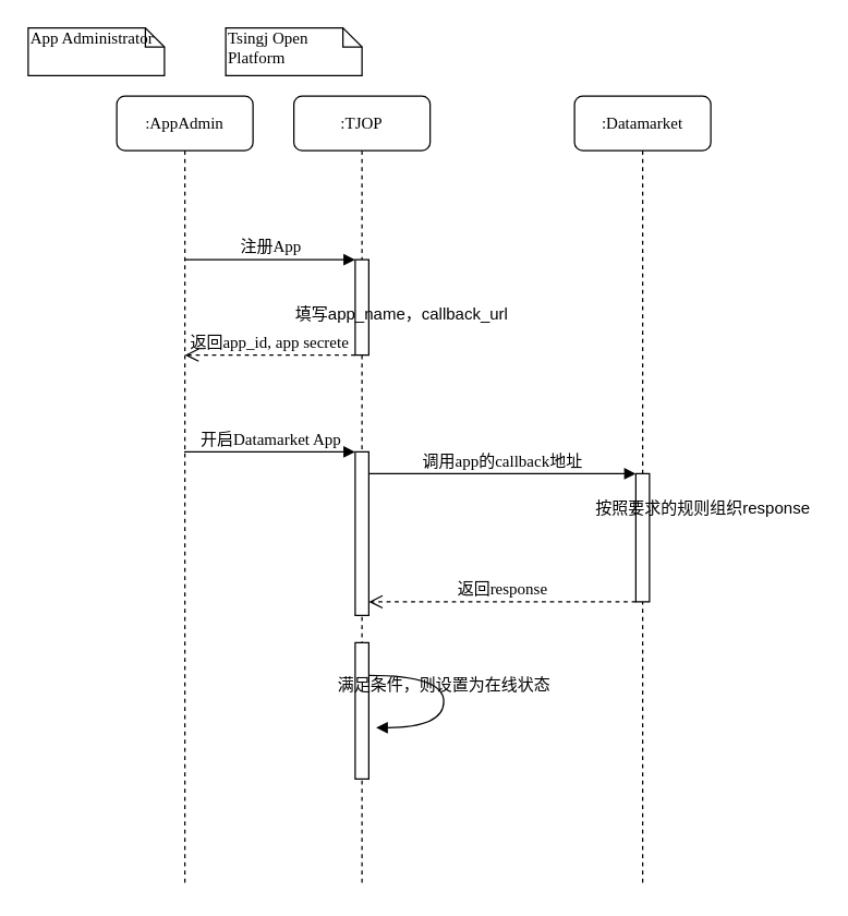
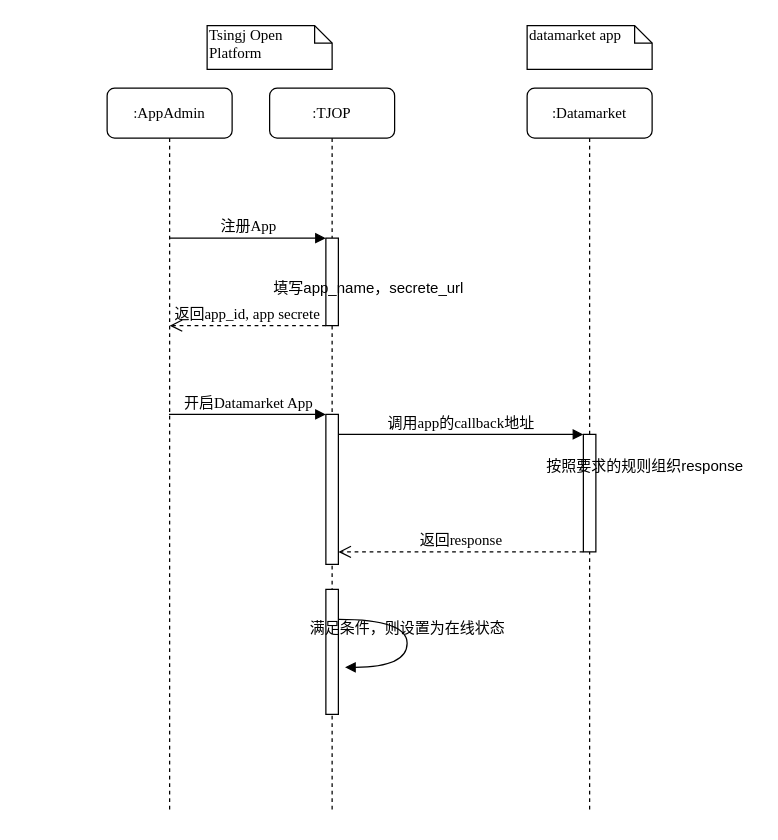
  <mxCell id="0" />
  <mxCell id="1" parent="0" />
  <mxCell id="2" value=":TJOP" style="shape=umlLifeline;perimeter=lifelinePerimeter;whiteSpace=wrap;html=1;container=1;collapsible=0;recursiveResize=0;outlineConnect=0;rounded=1;shadow=0;comic=0;labelBackgroundColor=none;strokeWidth=1;fontFamily=Verdana;fontSize=12;align=center;" parent="1" vertex="1"><mxGeometry x="215" y="70" width="100" height="580" as="geometry" /></mxCell>
  <mxCell id="3" value="" style="html=1;points=[];perimeter=orthogonalPerimeter;rounded=0;shadow=0;comic=0;labelBackgroundColor=none;strokeWidth=1;fontFamily=Verdana;fontSize=12;align=center;" parent="2" vertex="1"><mxGeometry x="45" y="261" width="10" height="120" as="geometry" /></mxCell>
  <mxCell id="4" value="" style="html=1;points=[];perimeter=orthogonalPerimeter;rounded=0;shadow=0;comic=0;labelBackgroundColor=none;strokeWidth=1;fontFamily=Verdana;fontSize=12;align=center;" vertex="1" parent="2"><mxGeometry x="45" y="120" width="10" height="70" as="geometry" /></mxCell>
  <mxCell id="5" value=":Datamarket" style="shape=umlLifeline;perimeter=lifelinePerimeter;whiteSpace=wrap;html=1;container=1;collapsible=0;recursiveResize=0;outlineConnect=0;rounded=1;shadow=0;comic=0;labelBackgroundColor=none;strokeWidth=1;fontFamily=Verdana;fontSize=12;align=center;" parent="1" vertex="1"><mxGeometry x="421" y="70" width="100" height="580" as="geometry" /></mxCell>
  <mxCell id="6" value="开启Datamarket App" style="html=1;verticalAlign=bottom;endArrow=block;labelBackgroundColor=none;fontFamily=Verdana;fontSize=12;edgeStyle=elbowEdgeStyle;elbow=vertical;" parent="1" source="12" target="3" edge="1"><mxGeometry relative="1" as="geometry"><mxPoint x="124.5" y="331" as="sourcePoint" /><Array as="points"><mxPoint x="205" y="331" /></Array></mxGeometry></mxCell>
  <mxCell id="7" value="" style="html=1;points=[];perimeter=orthogonalPerimeter;rounded=0;shadow=0;comic=0;labelBackgroundColor=none;strokeWidth=1;fontFamily=Verdana;fontSize=12;align=center;" parent="1" vertex="1"><mxGeometry x="466" y="347" width="10" height="94" as="geometry" /></mxCell>
  <mxCell id="8" value="调用app的callback地址" style="html=1;verticalAlign=bottom;endArrow=block;entryX=0;entryY=0;labelBackgroundColor=none;fontFamily=Verdana;fontSize=12;edgeStyle=elbowEdgeStyle;elbow=vertical;" parent="1" source="3" target="7" edge="1"><mxGeometry relative="1" as="geometry"><mxPoint x="325" y="347" as="sourcePoint" /></mxGeometry></mxCell>
  <mxCell id="9" value="返回response" style="html=1;verticalAlign=bottom;endArrow=open;dashed=1;endSize=8;labelBackgroundColor=none;fontFamily=Verdana;fontSize=12;edgeStyle=elbowEdgeStyle;elbow=vertical;" parent="1" source="7" target="3" edge="1"><mxGeometry relative="1" as="geometry"><mxPoint x="325" y="423" as="targetPoint" /><Array as="points"><mxPoint x="365" y="441" /><mxPoint x="335" y="397" /><mxPoint x="345" y="377" /><mxPoint x="375" y="377" /></Array></mxGeometry></mxCell>
  <mxCell id="10" value="Tsingj Open Platform" style="shape=note;whiteSpace=wrap;html=1;size=14;verticalAlign=top;align=left;spacingTop=-6;rounded=0;shadow=0;comic=0;labelBackgroundColor=none;strokeWidth=1;fontFamily=Verdana;fontSize=12" parent="1" vertex="1"><mxGeometry x="165" y="20" width="100" height="35" as="geometry" /></mxCell>
+ <mxCell id="11" value="datamarket app" style="shape=note;whiteSpace=wrap;html=1;size=14;verticalAlign=top;align=left;spacingTop=-6;rounded=0;shadow=0;comic=0;labelBackgroundColor=none;strokeWidth=1;fontFamily=Verdana;fontSize=12" parent="1" vertex="1"><mxGeometry x="421" y="20" width="100" height="35" as="geometry" /></mxCell>
  <mxCell id="12" value=":AppAdmin" style="shape=umlLifeline;perimeter=lifelinePerimeter;whiteSpace=wrap;html=1;container=1;collapsible=0;recursiveResize=0;outlineConnect=0;rounded=1;shadow=0;comic=0;labelBackgroundColor=none;strokeWidth=1;fontFamily=Verdana;fontSize=12;align=center;" vertex="1" parent="1"><mxGeometry x="85" y="70" width="100" height="580" as="geometry" /></mxCell>
- <mxCell id="13" value="App Administrator" style="shape=note;whiteSpace=wrap;html=1;size=14;verticalAlign=top;align=left;spacingTop=-6;rounded=0;shadow=0;comic=0;labelBackgroundColor=none;strokeWidth=1;fontFamily=Verdana;fontSize=12" vertex="1" parent="1"><mxGeometry x="20" y="20" width="100" height="35" as="geometry" /></mxCell>
  <mxCell id="14" value="按照要求的规则组织response" style="text;html=1;align=center;verticalAlign=middle;resizable=0;points=[];autosize=1;" vertex="1" parent="1"><mxGeometry x="430" y="363" width="170" height="20" as="geometry" /></mxCell>
  <mxCell id="15" value="" style="html=1;points=[];perimeter=orthogonalPerimeter;rounded=0;shadow=0;comic=0;labelBackgroundColor=none;strokeWidth=1;fontFamily=Verdana;fontSize=12;align=center;" vertex="1" parent="1"><mxGeometry x="260" y="471" width="10" height="100" as="geometry" /></mxCell>
  <mxCell id="16" value="&lt;span style=&quot;font-family: &amp;#34;helvetica&amp;#34;&quot;&gt;满足条件，则设置为在线状态&lt;/span&gt;" style="html=1;verticalAlign=bottom;endArrow=block;labelBackgroundColor=none;fontFamily=Verdana;fontSize=12;elbow=vertical;edgeStyle=orthogonalEdgeStyle;curved=1;entryX=1;entryY=0.286;entryPerimeter=0;exitX=1.038;exitY=0.345;exitPerimeter=0;" edge="1" parent="1"><mxGeometry relative="1" as="geometry"><mxPoint x="270.333" y="495" as="sourcePoint" /><mxPoint x="275.333" y="533.333" as="targetPoint" /><Array as="points"><mxPoint x="325" y="495" /><mxPoint x="325" y="533" /></Array></mxGeometry></mxCell>
  <mxCell id="17" value="注册App" style="html=1;verticalAlign=bottom;endArrow=block;labelBackgroundColor=none;fontFamily=Verdana;fontSize=12;edgeStyle=elbowEdgeStyle;elbow=horizontal;" edge="1" parent="1" source="12"><mxGeometry relative="1" as="geometry"><mxPoint x="124.5" y="190" as="sourcePoint" /><Array as="points"><mxPoint x="205" y="190" /></Array><mxPoint x="260" y="190" as="targetPoint" /></mxGeometry></mxCell>
  <mxCell id="18" value="返回app_id, app secrete" style="html=1;verticalAlign=bottom;endArrow=open;dashed=1;endSize=8;labelBackgroundColor=none;fontFamily=Verdana;fontSize=12;edgeStyle=elbowEdgeStyle;elbow=vertical;entryX=0.5;entryY=0.328;entryDx=0;entryDy=0;entryPerimeter=0;" edge="1" parent="1" target="12"><mxGeometry relative="1" as="geometry"><mxPoint x="130" y="260" as="targetPoint" /><Array as="points"><mxPoint x="225" y="260" /><mxPoint x="195" y="216" /><mxPoint x="205" y="196" /><mxPoint x="235" y="196" /></Array><mxPoint x="260" y="260" as="sourcePoint" /></mxGeometry></mxCell>
- <mxCell id="19" value="填写app_name，callback_url" style="text;html=1;align=center;verticalAlign=middle;resizable=0;points=[];autosize=1;" vertex="1" parent="1"><mxGeometry x="209" y="220" width="170" height="20" as="geometry" /></mxCell>
+ <mxCell id="19" value="填写app_name，secrete_url" style="text;html=1;align=center;verticalAlign=middle;resizable=0;points=[];autosize=1;" vertex="1" parent="1"><mxGeometry x="209" y="220" width="170" height="20" as="geometry" /></mxCell>
